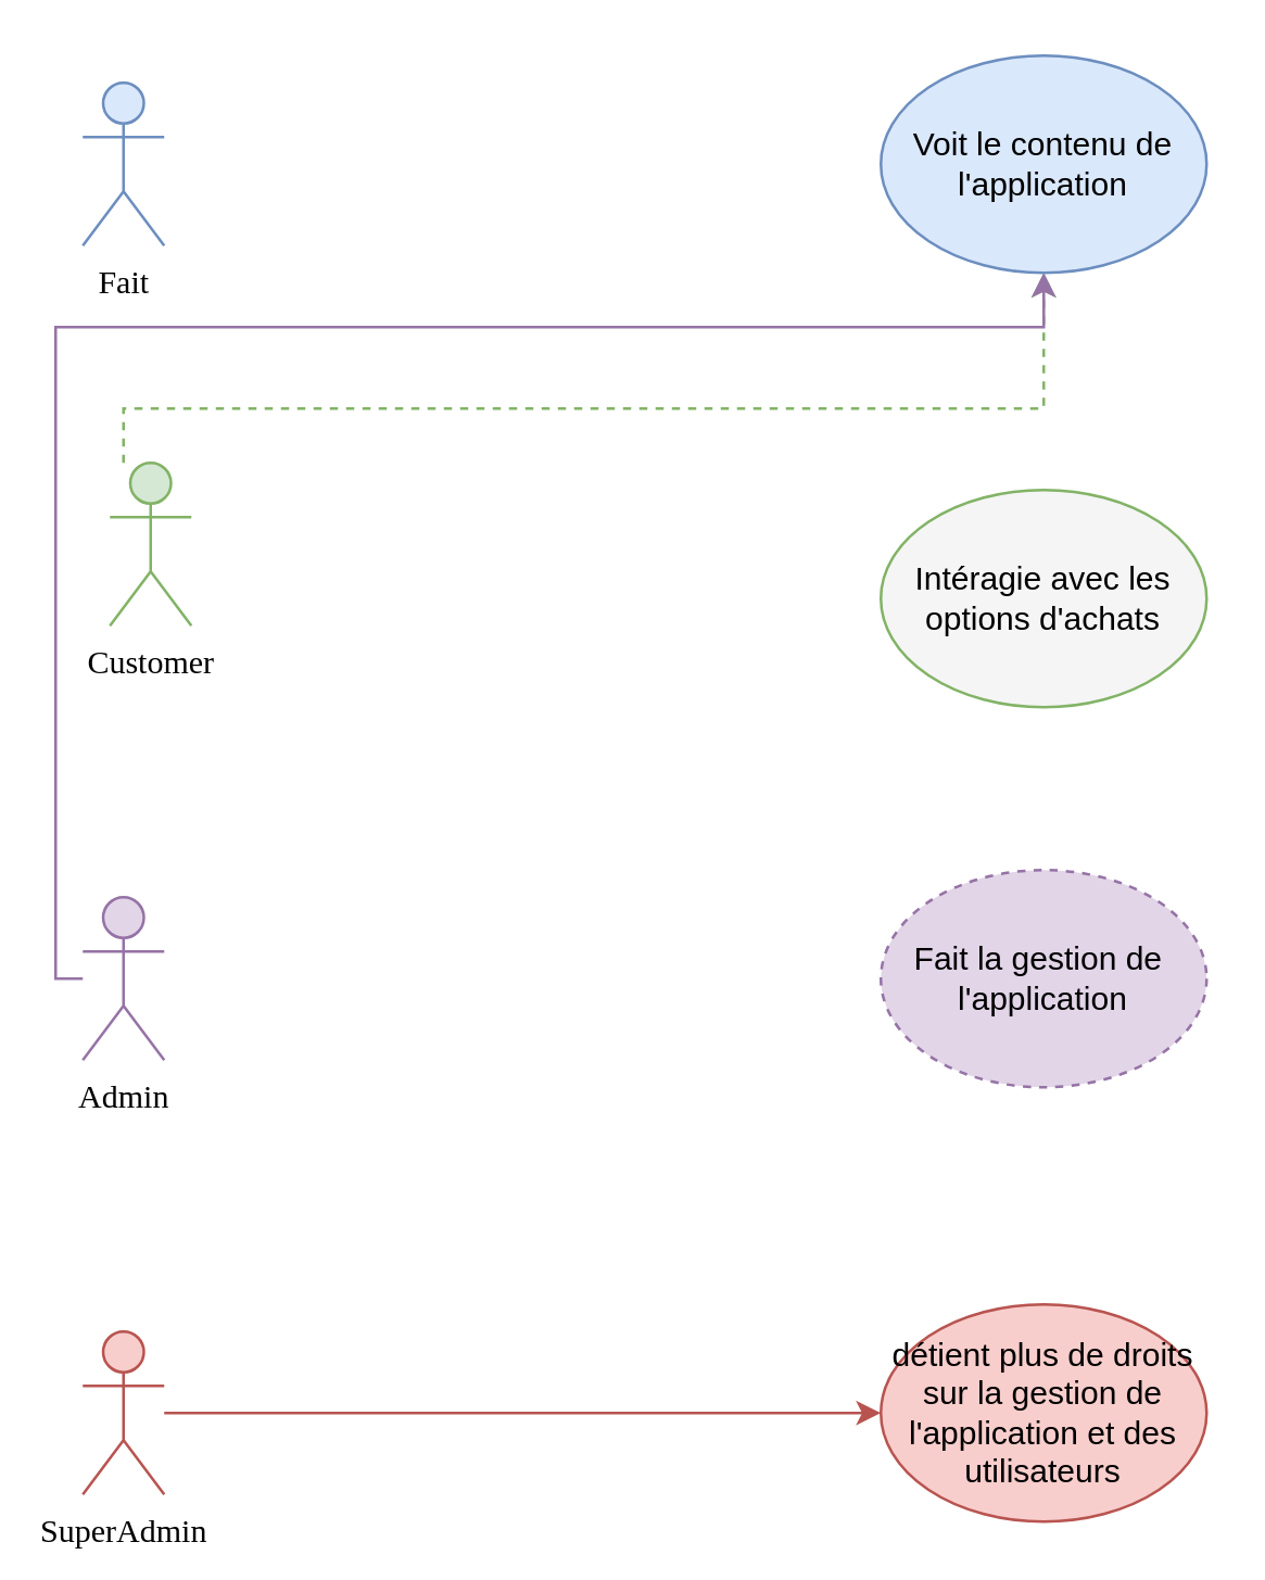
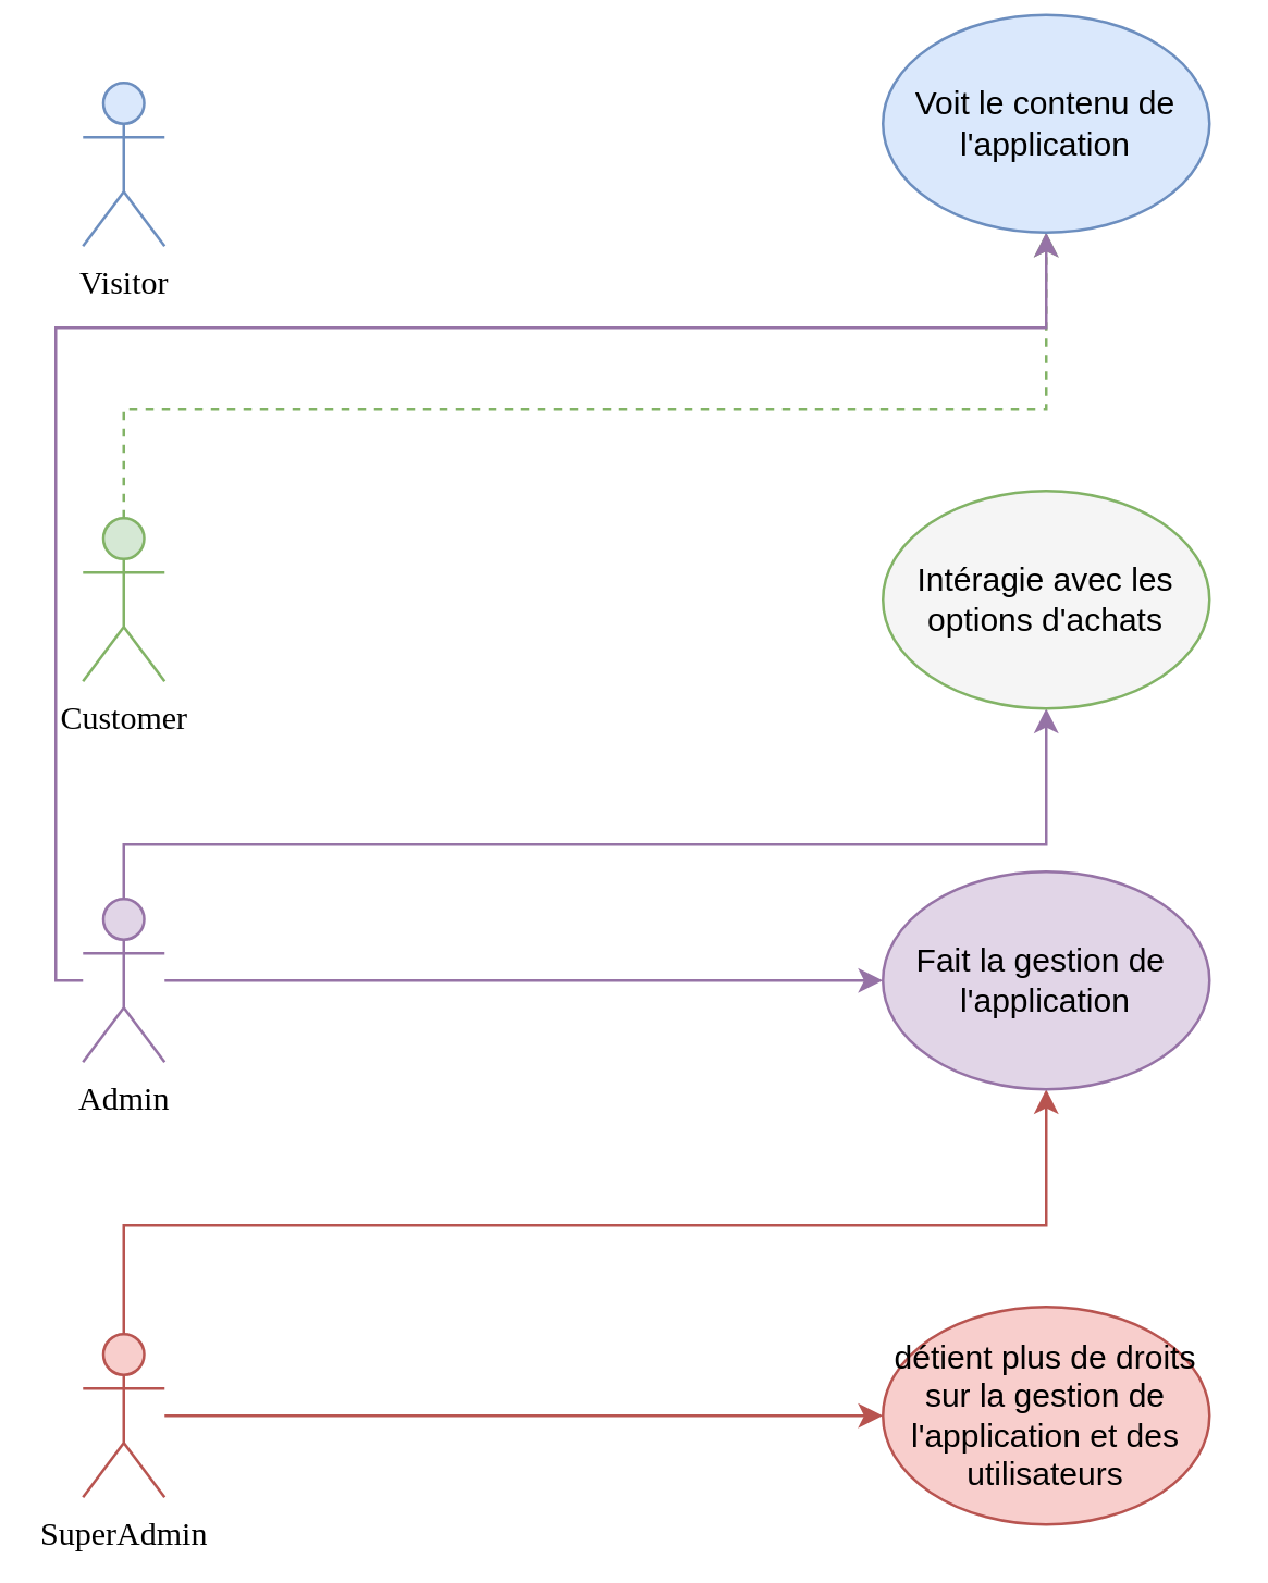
  <mxCell id="0" />
  <mxCell id="1" parent="0" />
- <mxCell id="2" value="Fait&lt;div&gt;&lt;br&gt;&lt;/div&gt;" style="shape=umlActor;verticalLabelPosition=bottom;verticalAlign=top;html=1;outlineConnect=0;fontFamily=Times New Roman;fillColor=#dae8fc;strokeColor=#6c8ebf;" parent="1" vertex="1"><mxGeometry x="30" y="30" width="30" height="60" as="geometry" /></mxCell>
+ <mxCell id="2" value="Visitor&lt;div&gt;&lt;br&gt;&lt;/div&gt;" style="shape=umlActor;verticalLabelPosition=bottom;verticalAlign=top;html=1;outlineConnect=0;fontFamily=Times New Roman;fillColor=#dae8fc;strokeColor=#6c8ebf;" parent="1" vertex="1"><mxGeometry x="30" y="30" width="30" height="60" as="geometry" /></mxCell>
  <mxCell id="3" style="edgeStyle=orthogonalEdgeStyle;rounded=0;orthogonalLoop=1;jettySize=auto;html=1;fillColor=#d5e8d4;strokeColor=#82b366;dashed=1;" parent="1" source="4" target="12" edge="1"><mxGeometry relative="1" as="geometry"><Array as="points"><mxPoint x="45" y="150" /><mxPoint x="384" y="150" /></Array></mxGeometry></mxCell>
- <mxCell id="4" value="&lt;font face=&quot;Times New Roman&quot;&gt;Customer&lt;/font&gt;" style="shape=umlActor;verticalLabelPosition=bottom;verticalAlign=top;html=1;outlineConnect=0;fillColor=#d5e8d4;strokeColor=#82b366;" parent="1" vertex="1"><mxGeometry x="40" y="170" width="30" height="60" as="geometry" /></mxCell>
+ <mxCell id="4" value="&lt;font face=&quot;Times New Roman&quot;&gt;Customer&lt;/font&gt;" style="shape=umlActor;verticalLabelPosition=bottom;verticalAlign=top;html=1;outlineConnect=0;fillColor=#d5e8d4;strokeColor=#82b366;" parent="1" vertex="1"><mxGeometry x="30" y="190" width="30" height="60" as="geometry" /></mxCell>
+ <mxCell id="5" style="edgeStyle=orthogonalEdgeStyle;rounded=0;orthogonalLoop=1;jettySize=auto;html=1;entryX=0;entryY=0.5;entryDx=0;entryDy=0;fillColor=#e1d5e7;strokeColor=#9673a6;" parent="1" source="8" target="14" edge="1"><mxGeometry relative="1" as="geometry" /></mxCell>
+ <mxCell id="6" style="edgeStyle=orthogonalEdgeStyle;rounded=0;orthogonalLoop=1;jettySize=auto;html=1;fillColor=#e1d5e7;strokeColor=#9673a6;" edge="1" parent="1" source="8" target="13"><mxGeometry relative="1" as="geometry"><Array as="points"><mxPoint x="45" y="310" /><mxPoint x="384" y="310" /></Array></mxGeometry></mxCell>
  <mxCell id="7" style="edgeStyle=orthogonalEdgeStyle;rounded=0;orthogonalLoop=1;jettySize=auto;html=1;entryX=0.5;entryY=1;entryDx=0;entryDy=0;fillColor=#e1d5e7;strokeColor=#9673a6;" edge="1" parent="1" source="8" target="12"><mxGeometry relative="1" as="geometry"><Array as="points"><mxPoint x="20" y="360" /><mxPoint x="20" y="120" /><mxPoint x="384" y="120" /></Array></mxGeometry></mxCell>
  <mxCell id="8" value="&lt;font face=&quot;Times New Roman&quot;&gt;Admin&lt;/font&gt;" style="shape=umlActor;verticalLabelPosition=bottom;verticalAlign=top;html=1;outlineConnect=0;fillColor=#e1d5e7;strokeColor=#9673a6;" parent="1" vertex="1"><mxGeometry x="30" y="330" width="30" height="60" as="geometry" /></mxCell>
  <mxCell id="9" style="edgeStyle=orthogonalEdgeStyle;rounded=0;orthogonalLoop=1;jettySize=auto;html=1;fillColor=#f8cecc;strokeColor=#b85450;" parent="1" source="11" target="15" edge="1"><mxGeometry relative="1" as="geometry" /></mxCell>
+ <mxCell id="10" style="edgeStyle=orthogonalEdgeStyle;rounded=0;orthogonalLoop=1;jettySize=auto;html=1;entryX=0.5;entryY=1;entryDx=0;entryDy=0;fillColor=#f8cecc;strokeColor=#b85450;" parent="1" source="11" target="14" edge="1"><mxGeometry relative="1" as="geometry"><Array as="points"><mxPoint x="45" y="450" /><mxPoint x="384" y="450" /></Array></mxGeometry></mxCell>
  <mxCell id="11" value="&lt;font face=&quot;Times New Roman&quot;&gt;SuperAdmin&lt;/font&gt;" style="shape=umlActor;verticalLabelPosition=bottom;verticalAlign=top;html=1;outlineConnect=0;fillColor=#f8cecc;strokeColor=#b85450;" parent="1" vertex="1"><mxGeometry x="30" y="490" width="30" height="60" as="geometry" /></mxCell>
- <mxCell id="12" value="Voit le contenu de l'application" style="ellipse;whiteSpace=wrap;html=1;fillColor=#dae8fc;strokeColor=#6c8ebf;" parent="1" vertex="1"><mxGeometry x="324" y="20" width="120" height="80" as="geometry" /></mxCell>
+ <mxCell id="12" value="Voit le contenu de l'application" style="ellipse;whiteSpace=wrap;html=1;fillColor=#dae8fc;strokeColor=#6c8ebf;" parent="1" vertex="1"><mxGeometry x="324" y="5" width="120" height="80" as="geometry" /></mxCell>
  <mxCell id="13" value="&lt;div&gt;&lt;span style=&quot;background-color: initial;&quot;&gt;Intéragie avec les options d'achats&lt;/span&gt;&lt;br&gt;&lt;/div&gt;" style="ellipse;whiteSpace=wrap;html=1;fillColor=#f5f5f5;strokeColor=#82b366;" parent="1" vertex="1"><mxGeometry x="324" y="180" width="120" height="80" as="geometry" /></mxCell>
- <mxCell id="14" value="Fait la gestion de&amp;nbsp; l'application" style="ellipse;whiteSpace=wrap;html=1;fillColor=#e1d5e7;strokeColor=#9673a6;dashed=1;" parent="1" vertex="1"><mxGeometry x="324" y="320" width="120" height="80" as="geometry" /></mxCell>
+ <mxCell id="14" value="Fait la gestion de&amp;nbsp; l'application" style="ellipse;whiteSpace=wrap;html=1;fillColor=#e1d5e7;strokeColor=#9673a6;" parent="1" vertex="1"><mxGeometry x="324" y="320" width="120" height="80" as="geometry" /></mxCell>
  <mxCell id="15" value="détient plus de droits sur la gestion de l'application et des utilisateurs" style="ellipse;whiteSpace=wrap;html=1;fillColor=#f8cecc;strokeColor=#b85450;" parent="1" vertex="1"><mxGeometry x="324" y="480" width="120" height="80" as="geometry" /></mxCell>
